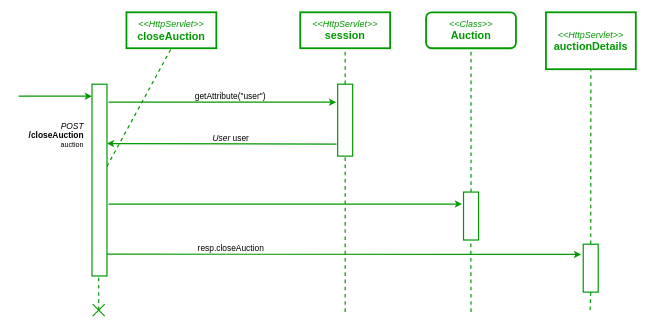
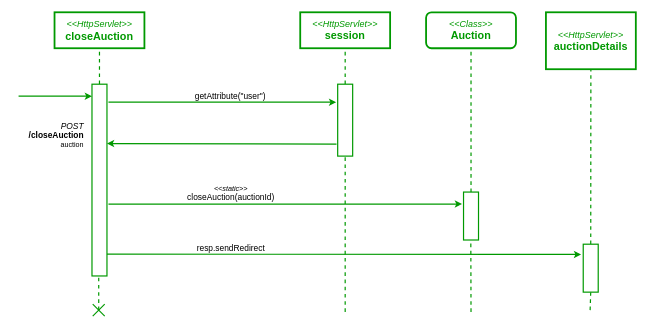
  <mxCell id="0" />
  <mxCell id="1" parent="0" />
- <mxCell id="2" value="&lt;i style=&quot;border-color: var(--border-color); color: rgb(0, 153, 0);&quot;&gt;&lt;font style=&quot;border-color: var(--border-color); font-size: 15px;&quot;&gt;&amp;lt;&amp;lt;HttpServlet&amp;gt;&amp;gt;&lt;/font&gt;&lt;/i&gt;&lt;font color=&quot;#009900&quot; style=&quot;&quot;&gt;&lt;b style=&quot;font-size: 18px;&quot;&gt;&lt;br&gt;closeAuction&lt;br&gt;&lt;/b&gt;&lt;/font&gt;" style="rounded=0;whiteSpace=wrap;html=1;strokeWidth=3;fillColor=default;strokeColor=#009900;" parent="1" vertex="1"><mxGeometry x="210" y="20" width="150" height="60" as="geometry" /></mxCell>
+ <mxCell id="2" value="&lt;i style=&quot;border-color: var(--border-color); color: rgb(0, 153, 0);&quot;&gt;&lt;font style=&quot;border-color: var(--border-color); font-size: 15px;&quot;&gt;&amp;lt;&amp;lt;HttpServlet&amp;gt;&amp;gt;&lt;/font&gt;&lt;/i&gt;&lt;font color=&quot;#009900&quot; style=&quot;&quot;&gt;&lt;b style=&quot;font-size: 18px;&quot;&gt;&lt;br&gt;closeAuction&lt;br&gt;&lt;/b&gt;&lt;/font&gt;" style="rounded=0;whiteSpace=wrap;html=1;strokeWidth=3;fillColor=default;strokeColor=#009900;" parent="1" vertex="1"><mxGeometry x="90" y="20" width="150" height="60" as="geometry" /></mxCell>
  <mxCell id="3" value="&lt;font color=&quot;#009900&quot; style=&quot;&quot;&gt;&lt;i style=&quot;&quot;&gt;&lt;font style=&quot;font-size: 15px;&quot;&gt;&amp;lt;&amp;lt;Class&amp;gt;&amp;gt;&lt;/font&gt;&lt;/i&gt;&lt;br&gt;&lt;span style=&quot;font-size: 18px;&quot;&gt;&lt;b&gt;Auction&lt;/b&gt;&lt;/span&gt;&lt;br&gt;&lt;/font&gt;" style="whiteSpace=wrap;html=1;strokeWidth=3;fillColor=default;strokeColor=#009900;rounded=1;" parent="1" vertex="1"><mxGeometry x="710" y="20" width="150" height="60" as="geometry" /></mxCell>
  <mxCell id="4" value="" style="endArrow=none;html=1;rounded=0;entryX=0.5;entryY=1;entryDx=0;entryDy=0;strokeWidth=2;fillColor=#d5e8d4;strokeColor=#009900;dashed=1;" parent="1" source="7" target="2" edge="1"><mxGeometry width="50" height="50" relative="1" as="geometry"><mxPoint x="165" y="470" as="sourcePoint" /><mxPoint x="410" y="240" as="targetPoint" /></mxGeometry></mxCell>
  <mxCell id="5" value="" style="endArrow=none;html=1;rounded=0;entryX=0.5;entryY=1;entryDx=0;entryDy=0;strokeWidth=2;fillColor=#d5e8d4;strokeColor=#009900;dashed=1;" parent="1" source="10" target="3" edge="1"><mxGeometry width="50" height="50" relative="1" as="geometry"><mxPoint x="785" y="470" as="sourcePoint" /><mxPoint x="505" y="150" as="targetPoint" /></mxGeometry></mxCell>
  <mxCell id="6" value="" style="endArrow=none;html=1;rounded=0;entryX=0.5;entryY=1;entryDx=0;entryDy=0;strokeWidth=2;fillColor=#d5e8d4;strokeColor=#009900;dashed=1;" parent="1" edge="1"><mxGeometry width="50" height="50" relative="1" as="geometry"><mxPoint x="163.75" y="517" as="sourcePoint" /><mxPoint x="163.75" y="457" as="targetPoint" /></mxGeometry></mxCell>
  <mxCell id="7" value="" style="rounded=0;whiteSpace=wrap;html=1;fillColor=#FFFFFF;strokeWidth=2;strokeColor=#009900;" parent="1" vertex="1"><mxGeometry x="152.5" y="140" width="25" height="320" as="geometry" /></mxCell>
  <mxCell id="8" value="" style="endArrow=none;html=1;rounded=0;strokeWidth=2;strokeColor=#009900;startArrow=classic;startFill=1;" parent="1" edge="1"><mxGeometry width="50" height="50" relative="1" as="geometry"><mxPoint x="770" y="340" as="sourcePoint" /><mxPoint x="180" y="340" as="targetPoint" /></mxGeometry></mxCell>
  <mxCell id="9" value="" style="endArrow=none;html=1;rounded=0;strokeWidth=2;fillColor=#d5e8d4;strokeColor=#009900;dashed=1;entryX=0.487;entryY=1.042;entryDx=0;entryDy=0;entryPerimeter=0;" parent="1" edge="1" target="10"><mxGeometry width="50" height="50" relative="1" as="geometry"><mxPoint x="785" y="520" as="sourcePoint" /><mxPoint x="784" y="420" as="targetPoint" /></mxGeometry></mxCell>
  <mxCell id="10" value="" style="rounded=0;whiteSpace=wrap;html=1;fillColor=#FFFFFF;strokeWidth=2;strokeColor=#009900;" parent="1" vertex="1"><mxGeometry x="772.5" y="320" width="25" height="80" as="geometry" /></mxCell>
  <mxCell id="11" value="&lt;font color=&quot;#009900&quot; style=&quot;&quot;&gt;&lt;i style=&quot;&quot;&gt;&lt;font style=&quot;font-size: 15px;&quot;&gt;&amp;lt;&amp;lt;HttpServlet&amp;gt;&amp;gt;&lt;/font&gt;&lt;/i&gt;&lt;br&gt;&lt;span style=&quot;font-size: 18px;&quot;&gt;&lt;b&gt;auctionDetails&lt;/b&gt;&lt;/span&gt;&lt;br&gt;&lt;/font&gt;" style="rounded=0;whiteSpace=wrap;html=1;strokeWidth=3;fillColor=default;strokeColor=#009900;" parent="1" vertex="1"><mxGeometry x="910" y="20" width="150" height="95" as="geometry" /></mxCell>
  <mxCell id="12" value="" style="endArrow=none;html=1;rounded=0;entryX=0.5;entryY=1;entryDx=0;entryDy=0;strokeWidth=2;fillColor=#d5e8d4;strokeColor=#009900;dashed=1;" parent="1" source="14" target="11" edge="1"><mxGeometry width="50" height="50" relative="1" as="geometry"><mxPoint x="985" y="470" as="sourcePoint" /><mxPoint x="705" y="150" as="targetPoint" /></mxGeometry></mxCell>
  <mxCell id="13" value="" style="endArrow=none;html=1;rounded=0;entryX=0.5;entryY=1;entryDx=0;entryDy=0;strokeWidth=2;fillColor=#d5e8d4;strokeColor=#009900;dashed=1;" parent="1" target="14" edge="1"><mxGeometry width="50" height="50" relative="1" as="geometry"><mxPoint x="983.75" y="517" as="sourcePoint" /><mxPoint x="983.75" y="277" as="targetPoint" /></mxGeometry></mxCell>
  <mxCell id="14" value="" style="rounded=0;whiteSpace=wrap;html=1;fillColor=#FFFFFF;strokeWidth=2;strokeColor=#009900;" parent="1" vertex="1"><mxGeometry x="972.25" y="407" width="25" height="80" as="geometry" /></mxCell>
  <mxCell id="15" value="" style="endArrow=none;html=1;rounded=0;strokeWidth=2;strokeColor=#009900;startArrow=classic;startFill=1;entryX=1.049;entryY=0.611;entryDx=0;entryDy=0;entryPerimeter=0;" parent="1" edge="1"><mxGeometry width="50" height="50" relative="1" as="geometry"><mxPoint x="968.75" y="424" as="sourcePoint" /><mxPoint x="177.475" y="423.64" as="targetPoint" /></mxGeometry></mxCell>
- <mxCell id="16" value="&lt;font style=&quot;font-size: 14px;&quot;&gt;resp.closeAuction&lt;/font&gt;" style="text;html=1;align=center;verticalAlign=middle;resizable=0;points=[];autosize=1;strokeColor=none;fillColor=none;" parent="1" vertex="1"><mxGeometry x="313.75" y="399" width="140" height="30" as="geometry" /></mxCell>
+ <mxCell id="16" value="&lt;font style=&quot;font-size: 14px;&quot;&gt;resp.sendRedirect&lt;/font&gt;" style="text;html=1;align=center;verticalAlign=middle;resizable=0;points=[];autosize=1;strokeColor=none;fillColor=none;" parent="1" vertex="1"><mxGeometry x="313.75" y="399" width="140" height="30" as="geometry" /></mxCell>
  <mxCell id="17" value="" style="endArrow=none;html=1;rounded=0;exitX=0;exitY=0.25;exitDx=0;exitDy=0;strokeWidth=2;strokeColor=#009900;startArrow=classic;startFill=1;" parent="1" edge="1"><mxGeometry width="50" height="50" relative="1" as="geometry"><mxPoint x="152.5" y="160" as="sourcePoint" /><mxPoint x="30" y="160" as="targetPoint" /></mxGeometry></mxCell>
  <mxCell id="18" value="&lt;font style=&quot;font-size: 14px;&quot;&gt;&lt;i&gt;POST&lt;/i&gt;&lt;br&gt;&lt;b&gt;/closeAuction&lt;/b&gt;&lt;/font&gt;&lt;br&gt;auction" style="text;html=1;align=right;verticalAlign=middle;resizable=0;points=[];autosize=1;strokeColor=none;fillColor=none;" parent="1" vertex="1"><mxGeometry x="20" y="195" width="120" height="60" as="geometry" /></mxCell>
  <mxCell id="19" value="&lt;font color=&quot;#009900&quot; style=&quot;&quot;&gt;&lt;span style=&quot;font-size: 15px;&quot;&gt;&lt;i&gt;&amp;lt;&amp;lt;HttpServlet&amp;gt;&amp;gt;&lt;/i&gt;&lt;/span&gt;&lt;br&gt;&lt;span style=&quot;font-size: 18px;&quot;&gt;&lt;b&gt;session&lt;/b&gt;&lt;/span&gt;&lt;br&gt;&lt;/font&gt;" style="rounded=0;whiteSpace=wrap;html=1;strokeWidth=3;fillColor=default;strokeColor=#009900;" parent="1" vertex="1"><mxGeometry x="500" y="20" width="150" height="60" as="geometry" /></mxCell>
  <mxCell id="20" value="" style="endArrow=none;html=1;rounded=0;entryX=0.5;entryY=1;entryDx=0;entryDy=0;strokeWidth=2;fillColor=#d5e8d4;strokeColor=#009900;dashed=1;" parent="1" source="22" target="19" edge="1"><mxGeometry width="50" height="50" relative="1" as="geometry"><mxPoint x="575" y="470" as="sourcePoint" /><mxPoint x="295" y="150" as="targetPoint" /></mxGeometry></mxCell>
  <mxCell id="21" value="" style="endArrow=none;html=1;rounded=0;entryX=0.5;entryY=1;entryDx=0;entryDy=0;strokeWidth=2;fillColor=#d5e8d4;strokeColor=#009900;dashed=1;" parent="1" target="22" edge="1"><mxGeometry width="50" height="50" relative="1" as="geometry"><mxPoint x="575" y="520" as="sourcePoint" /><mxPoint x="575" y="290" as="targetPoint" /></mxGeometry></mxCell>
  <mxCell id="22" value="" style="rounded=0;whiteSpace=wrap;html=1;fillColor=#FFFFFF;strokeWidth=2;strokeColor=#009900;" parent="1" vertex="1"><mxGeometry x="562.5" y="140" width="25" height="120" as="geometry" /></mxCell>
  <mxCell id="23" value="" style="endArrow=none;html=1;rounded=0;strokeWidth=2;strokeColor=#009900;startArrow=classic;startFill=1;" parent="1" edge="1"><mxGeometry width="50" height="50" relative="1" as="geometry"><mxPoint x="560" y="170" as="sourcePoint" /><mxPoint x="180" y="170" as="targetPoint" /></mxGeometry></mxCell>
  <mxCell id="24" value="&lt;font style=&quot;font-size: 14px;&quot;&gt;getAttribute(&quot;user&quot;)&lt;/font&gt;" style="text;html=1;align=center;verticalAlign=middle;resizable=0;points=[];autosize=1;strokeColor=none;fillColor=none;" parent="1" vertex="1"><mxGeometry x="313" y="145" width="140" height="30" as="geometry" /></mxCell>
  <mxCell id="25" value="" style="endArrow=none;html=1;rounded=0;strokeWidth=2;strokeColor=#009900;startArrow=classic;startFill=1;entryX=0.999;entryY=0.091;entryDx=0;entryDy=0;entryPerimeter=0;" parent="1" edge="1"><mxGeometry width="50" height="50" relative="1" as="geometry"><mxPoint x="177.5" y="239" as="sourcePoint" /><mxPoint x="560.5" y="240" as="targetPoint" /></mxGeometry></mxCell>
- <mxCell id="26" value="&lt;font style=&quot;font-size: 14px;&quot;&gt;&lt;i&gt;User&lt;/i&gt; user&lt;/font&gt;" style="text;html=1;align=center;verticalAlign=middle;resizable=0;points=[];autosize=1;strokeColor=none;fillColor=none;" parent="1" vertex="1"><mxGeometry x="343.5" y="216" width="80" height="30" as="geometry" /></mxCell>
  <mxCell id="27" value="" style="group" parent="1" vertex="1" connectable="0"><mxGeometry x="153.75" y="507" width="20" height="20" as="geometry" /></mxCell>
  <mxCell id="28" value="" style="endArrow=none;html=1;rounded=0;strokeWidth=2;fillColor=#d5e8d4;strokeColor=#009900;" parent="27" edge="1"><mxGeometry width="50" height="50" relative="1" as="geometry"><mxPoint y="20" as="sourcePoint" /><mxPoint x="20" as="targetPoint" /></mxGeometry></mxCell>
  <mxCell id="29" value="" style="endArrow=none;html=1;rounded=0;strokeWidth=2;fillColor=#d5e8d4;strokeColor=#009900;" parent="27" edge="1"><mxGeometry width="50" height="50" relative="1" as="geometry"><mxPoint x="20" y="20" as="sourcePoint" /><mxPoint as="targetPoint" /></mxGeometry></mxCell>
+ <mxCell id="30" value="&lt;font style=&quot;&quot;&gt;&lt;i style=&quot;&quot;&gt;&lt;font style=&quot;font-size: 12px;&quot;&gt;&amp;lt;&amp;lt;static&amp;gt;&amp;gt;&lt;/font&gt;&lt;/i&gt;&lt;br&gt;&lt;span style=&quot;font-size: 14px;&quot;&gt;closeAuction(auctionId)&lt;/span&gt;&lt;/font&gt;" style="text;html=1;align=center;verticalAlign=middle;resizable=0;points=[];autosize=1;strokeColor=none;fillColor=none;" parent="1" vertex="1"><mxGeometry x="298.75" y="302" width="170" height="40" as="geometry" /></mxCell>
